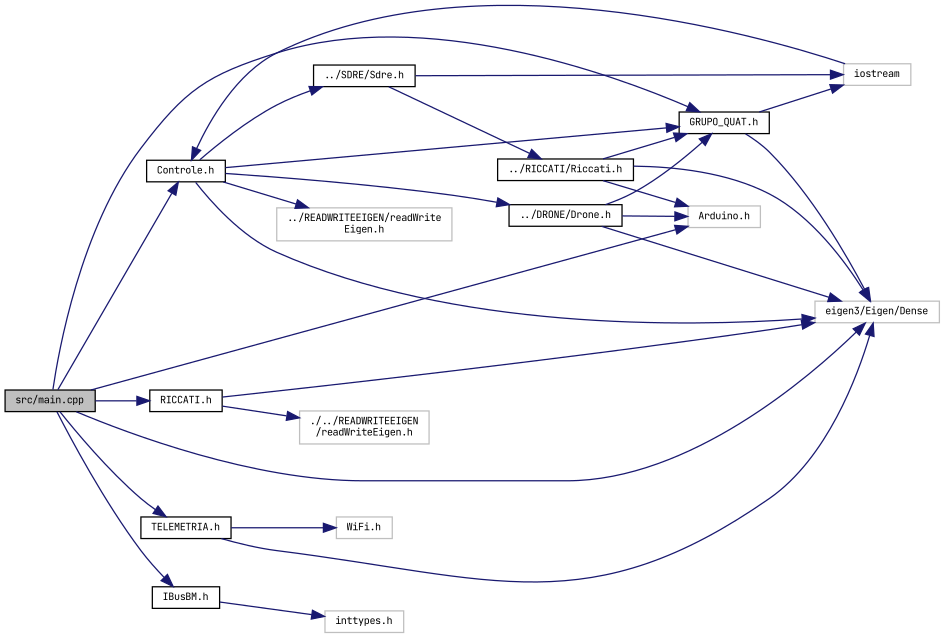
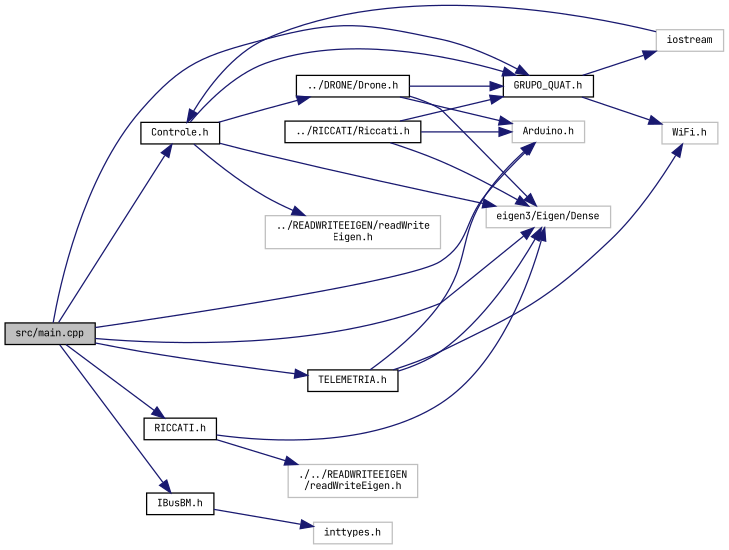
  digraph {
    fontname="JetBrains Mono"
    rankdir=LR
    node [color=black fontname="JetBrains Mono" fontsize=8 shape=record]
    edge [color=midnightblue fontname="JetBrains Mono" fontsize=8 labelfontname=DejaVuSansMono labelfontsize=8 style=solid]
    n1 [fillcolor=grey75 fontcolor=black height=0.2 label="src/main.cpp" style=filled width=0.4]
    n2 [height=0.2 label="Controle.h" width=0.4]
    n3 [color=grey75 height=0.2 label="Arduino.h" width=0.4]
    n4 [height=0.2 label="GRUPO_QUAT.h" width=0.4]
    n5 [color=grey75 height=0.2 label="eigen3/Eigen/Dense" width=0.4]
    n6 [height=0.2 label="RICCATI.h" width=0.4]
    n7 [height=0.2 label="TELEMETRIA.h" width=0.4]
    n8 [height=0.2 label="IBusBM.h" width=0.4]
    n9 [height=0.2 label="../DRONE/Drone.h" width=0.4]
-   n10 [height=0.2 label="../SDRE/Sdre.h" width=0.4]
    n11 [color=grey75 height=0.2 label="../READWRITEEIGEN/readWrite\lEigen.h" width=0.4]
    n12 [color=grey75 height=0.2 label=iostream width=0.4]
    n13 [color=grey75 height=0.2 label="./../READWRITEEIGEN\l/readWriteEigen.h" width=0.4]
    n14 [color=grey75 height=0.2 label="WiFi.h" width=0.4]
    n15 [color=grey75 height=0.2 label="inttypes.h" width=0.4]
    n16 [height=0.2 label="../RICCATI/Riccati.h" width=0.4]
    n1 -> n2
    n1 -> n3
    n1 -> n4
    n1 -> n5
    n1 -> n6
    n1 -> n7
    n1 -> n8
    n2 -> n4
    n2 -> n5
    n2 -> n9
-   n2 -> n10
    n2 -> n11
-   n4 -> n5
+   n4 -> n14
    n4 -> n12
    n6 -> n5
    n6 -> n13
+   n7 -> n3
    n7 -> n5
    n7 -> n14
    n8 -> n15
    n9 -> n3
    n9 -> n4
    n9 -> n5
-   n10 -> n12
-   n10 -> n16
    n12 -> n2
    n16 -> n3
    n16 -> n4
    n16 -> n5
  }
